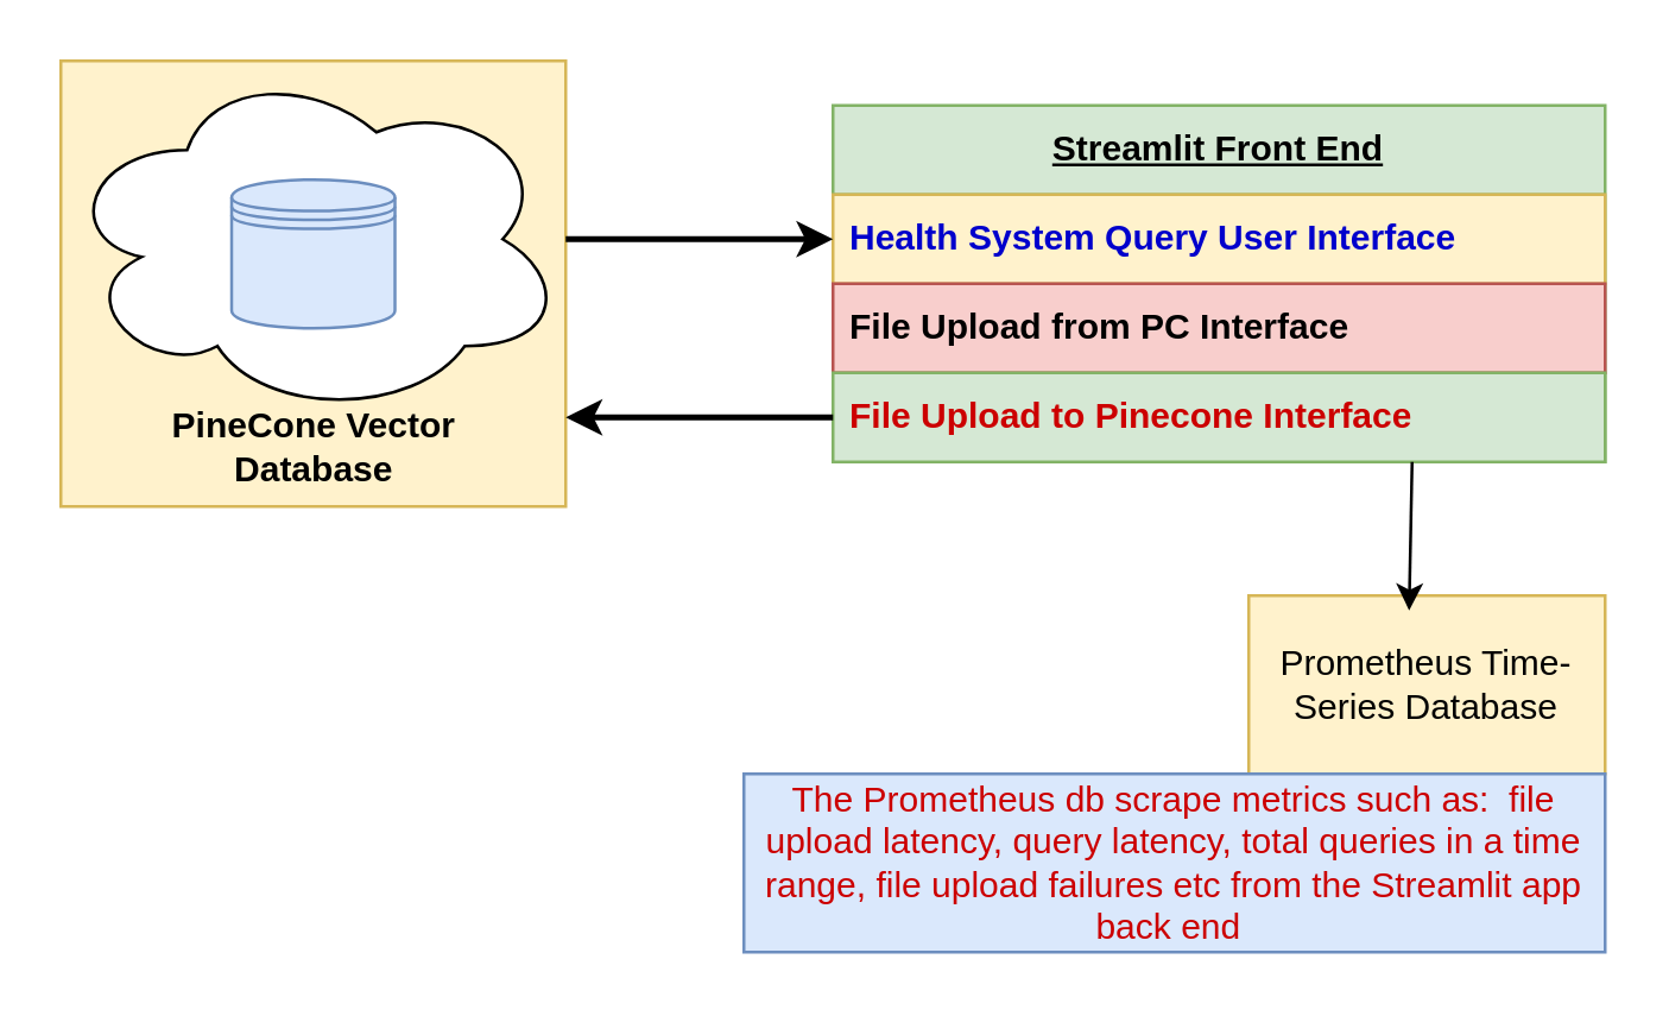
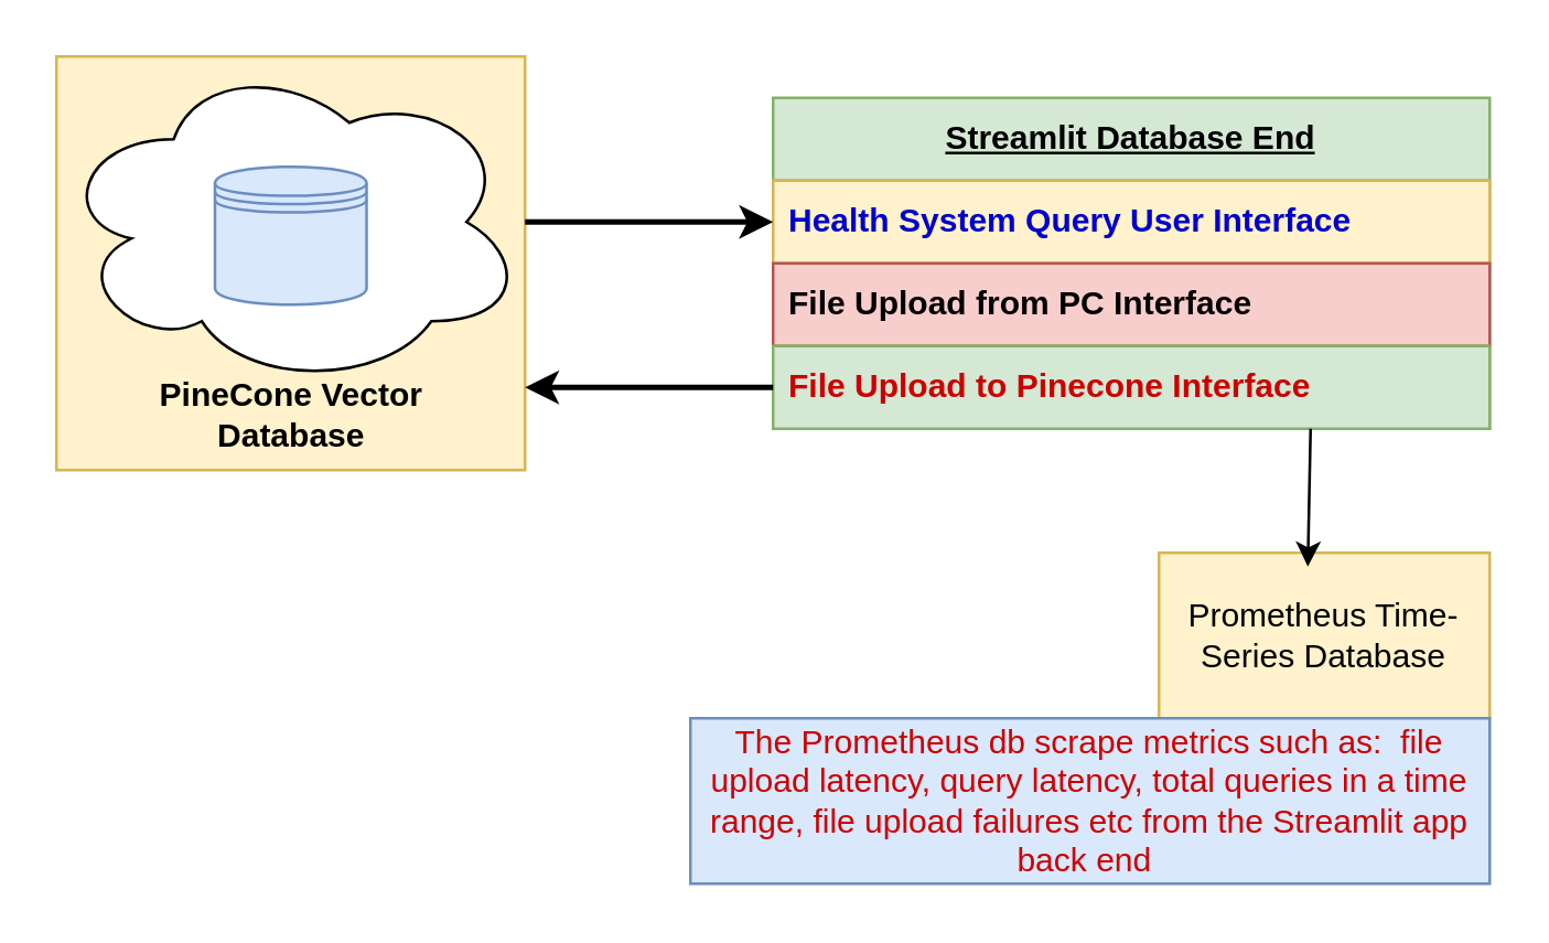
  <mxCell id="0" />
  <mxCell id="1" parent="0" />
- <mxCell id="2" value="&lt;b&gt;&lt;u&gt;Streamlit Front End&lt;/u&gt;&lt;/b&gt;" style="swimlane;fontStyle=0;childLayout=stackLayout;horizontal=1;startSize=30;horizontalStack=0;resizeParent=1;resizeParentMax=0;resizeLast=0;collapsible=1;marginBottom=0;whiteSpace=wrap;html=1;fillColor=#d5e8d4;strokeColor=#82b366;" vertex="1" parent="1"><mxGeometry x="280" y="35" width="260" height="120" as="geometry" /></mxCell>
+ <mxCell id="2" value="&lt;b&gt;&lt;u&gt;Streamlit Database End&lt;/u&gt;&lt;/b&gt;" style="swimlane;fontStyle=0;childLayout=stackLayout;horizontal=1;startSize=30;horizontalStack=0;resizeParent=1;resizeParentMax=0;resizeLast=0;collapsible=1;marginBottom=0;whiteSpace=wrap;html=1;fillColor=#d5e8d4;strokeColor=#82b366;" vertex="1" parent="1"><mxGeometry x="280" y="35" width="260" height="120" as="geometry" /></mxCell>
  <mxCell id="3" value="&lt;b&gt;&lt;font style=&quot;color: rgb(0, 0, 204);&quot;&gt;Health System Query User Interface&lt;/font&gt;&lt;/b&gt;" style="text;strokeColor=#d6b656;fillColor=#fff2cc;align=left;verticalAlign=middle;spacingLeft=4;spacingRight=4;overflow=hidden;points=[[0,0.5],[1,0.5]];portConstraint=eastwest;rotatable=0;whiteSpace=wrap;html=1;" vertex="1" parent="2"><mxGeometry y="30" width="260" height="30" as="geometry" /></mxCell>
  <mxCell id="4" value="&lt;b&gt;File Upload from PC Interface&lt;/b&gt;" style="text;strokeColor=#b85450;fillColor=#f8cecc;align=left;verticalAlign=middle;spacingLeft=4;spacingRight=4;overflow=hidden;points=[[0,0.5],[1,0.5]];portConstraint=eastwest;rotatable=0;whiteSpace=wrap;html=1;" vertex="1" parent="2"><mxGeometry y="60" width="260" height="30" as="geometry" /></mxCell>
  <mxCell id="5" value="&lt;b&gt;&lt;font style=&quot;color: rgb(204, 0, 0);&quot;&gt;File Upload to Pinecone Interface&lt;/font&gt;&lt;/b&gt;" style="text;strokeColor=#82b366;fillColor=#d5e8d4;align=left;verticalAlign=middle;spacingLeft=4;spacingRight=4;overflow=hidden;points=[[0,0.5],[1,0.5]];portConstraint=eastwest;rotatable=0;whiteSpace=wrap;html=1;" vertex="1" parent="2"><mxGeometry y="90" width="260" height="30" as="geometry" /></mxCell>
  <mxCell id="6" value="" style="group;fillColor=#fff2cc;strokeColor=#d6b656;" vertex="1" connectable="0" parent="1"><mxGeometry y="20" width="170" height="150" as="geometry" x="20" /></mxCell>
  <mxCell id="7" value="" style="ellipse;shape=cloud;whiteSpace=wrap;html=1;" vertex="1" parent="6"><mxGeometry width="170" height="120" as="geometry" /></mxCell>
  <mxCell id="8" value="" style="shape=datastore;whiteSpace=wrap;html=1;fillColor=#dae8fc;strokeColor=#6c8ebf;" vertex="1" parent="6"><mxGeometry x="57.5" y="40" width="55" height="50" as="geometry" /></mxCell>
  <mxCell id="9" value="&lt;b&gt;PineCone Vector Database&lt;/b&gt;" style="text;html=1;align=center;verticalAlign=middle;whiteSpace=wrap;rounded=0;" vertex="1" parent="6"><mxGeometry x="27.5" y="110" width="115" height="40" as="geometry" /></mxCell>
  <mxCell id="10" value="Prometheus Time-Series Database" style="rounded=0;whiteSpace=wrap;html=1;fillColor=#fff2cc;strokeColor=#d6b656;" vertex="1" parent="1"><mxGeometry x="420" y="200" width="120" height="60" as="geometry" /></mxCell>
  <mxCell id="11" value="&lt;font style=&quot;color: rgb(204, 0, 0);&quot;&gt;The Prometheus db scrape metrics such as:&amp;nbsp; file upload latency, query latency, total queries in a time range, file upload failures etc from the Streamlit app back end&amp;nbsp;&lt;/font&gt;" style="text;html=1;align=center;verticalAlign=middle;whiteSpace=wrap;rounded=0;fillColor=#dae8fc;strokeColor=#6c8ebf;" vertex="1" parent="1"><mxGeometry x="250" y="260" width="290" height="60" as="geometry" /></mxCell>
  <mxCell id="12" value="" style="endArrow=classic;html=1;strokeWidth=2;" edge="1" parent="1"><mxGeometry width="50" height="50" relative="1" as="geometry"><mxPoint x="190" y="80" as="sourcePoint" /><mxPoint x="280" y="80" as="targetPoint" /><Array as="points" /></mxGeometry></mxCell>
  <mxCell id="13" value="" style="endArrow=classic;html=1;strokeWidth=2;" edge="1" parent="1"><mxGeometry width="50" height="50" relative="1" as="geometry"><mxPoint x="280" y="140" as="sourcePoint" /><mxPoint x="190" y="140" as="targetPoint" /><Array as="points"><mxPoint x="220" y="140" /></Array></mxGeometry></mxCell>
  <mxCell id="14" style="edgeStyle=none;html=1;exitX=0.75;exitY=1;exitDx=0;exitDy=0;entryX=0.45;entryY=0.083;entryDx=0;entryDy=0;entryPerimeter=0;" edge="1" parent="1" source="2" target="10"><mxGeometry relative="1" as="geometry" /></mxCell>
